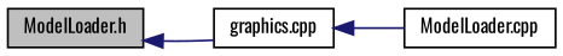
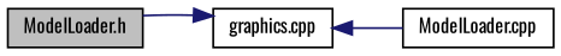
  digraph {
    fontname=Oswald
    rankdir=LR
    node [color=black fillcolor=white fontname=Oswald fontsize=10 shape=record style=filled]
    edge [color=midnightblue dir=back fontname=Oswald fontsize=10 labelfontname=Helvetica labelfontsize=10 style=solid]
    n1 [fillcolor=grey75 fontcolor=black height=0.2 label="ModelLoader.h" width=0.4]
    n2 [height=0.2 label="graphics.cpp" width=0.4]
    n3 [height=0.2 label="ModelLoader.cpp" width=0.4]
-   n1 -> n2
+   n2 -> n1
    n2 -> n3
  }
